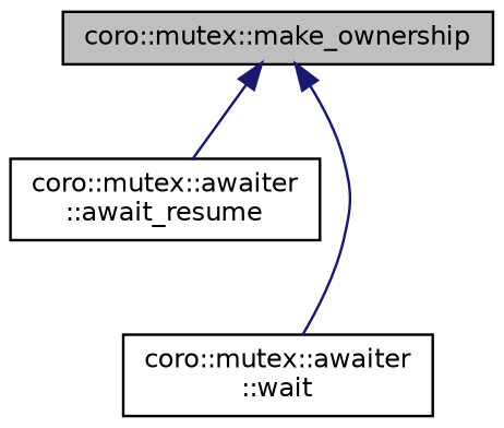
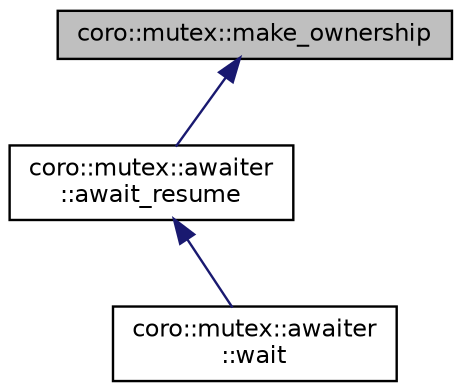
  digraph {
    rankdir=TB
    node [color=black fillcolor=white fontname=Helvetica fontsize=10 shape=record style=filled]
    edge [color=midnightblue dir=back fontname=Helvetica fontsize=10 labelfontname=Helvetica labelfontsize=10 style=solid]
    n1 [fillcolor=grey75 fontcolor=black height=0.2 label="coro::mutex::make_ownership" width=0.4]
    n2 [height=0.2 label="coro::mutex::awaiter\l::await_resume" width=0.4]
    n3 [height=0.2 label="coro::mutex::awaiter\l::wait" width=0.4]
    n1 -> n2
-   n1 -> n3
+   n2 -> n3
  }
